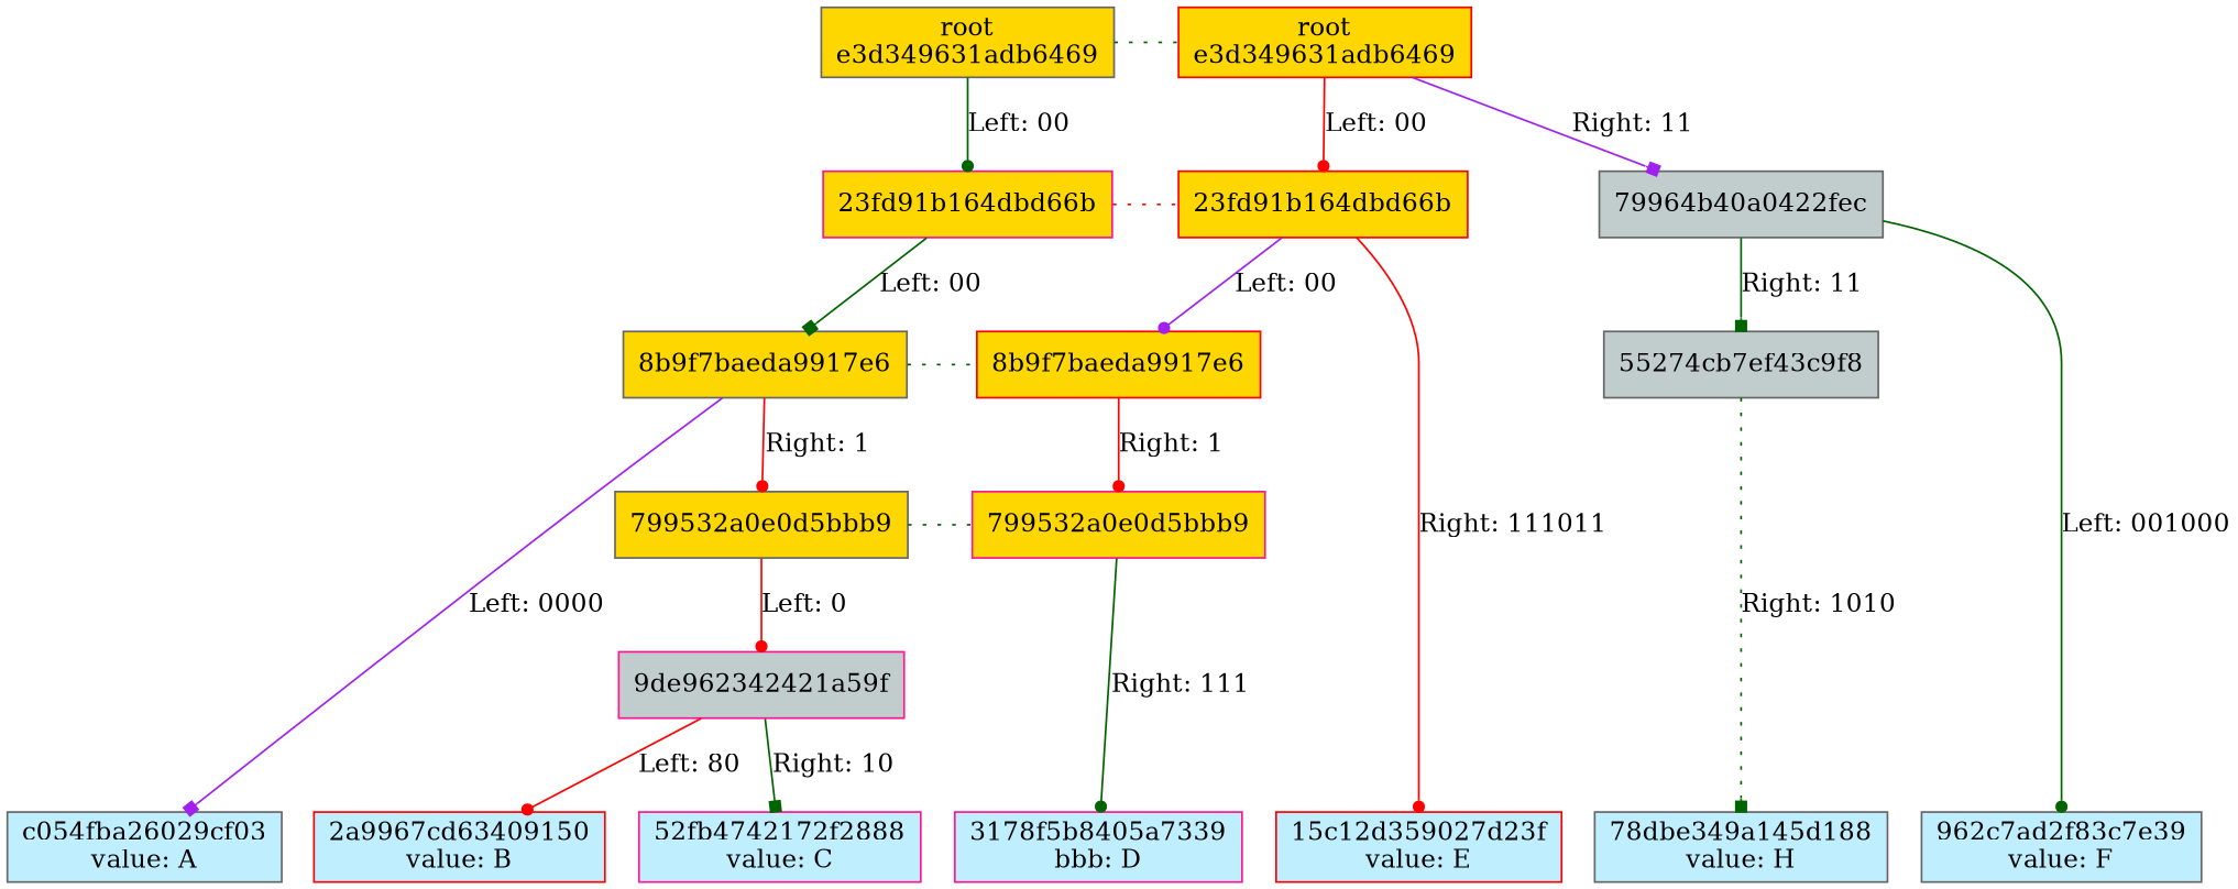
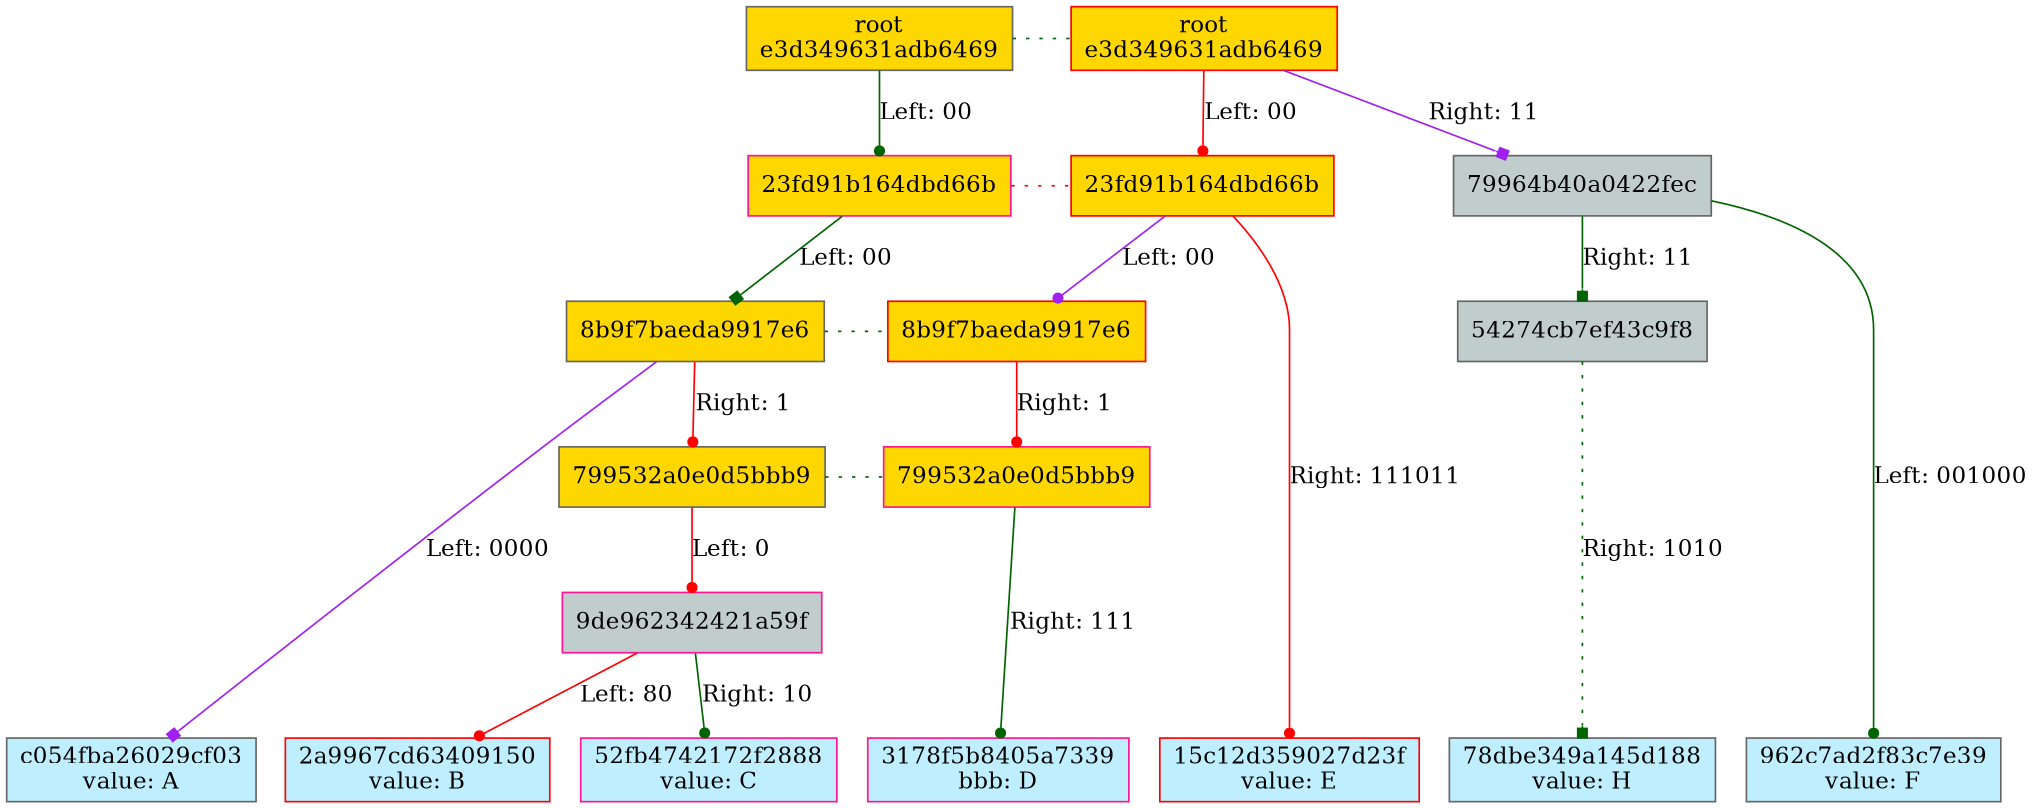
  digraph {
    node [color=gray40 fillcolor=gold1 ordering=out shape=box style=filled]
    edge [arrowhead=dot arrowsize=0.7 color=darkgreen nojustify=true]
    n1 [color=red label="root\ne3d349631adb6469"]
    n2 [color=red label="23fd91b164dbd66b"]
    n3 [fillcolor=azure3 label="79964b40a0422fec"]
    n4 [color=red label="8b9f7baeda9917e6"]
-   n5 [fillcolor=azure3 label="55274cb7ef43c9f8"]
+   n5 [fillcolor=azure3 label="54274cb7ef43c9f8"]
    n6 [fillcolor=lightblue1 label="c054fba26029cf03\nvalue: A"]
    n7 [color=red fillcolor=lightblue1 label="2a9967cd63409150\nvalue: B"]
    n8 [color=deeppink fillcolor=lightblue1 label="52fb4742172f2888\nvalue: C"]
    n9 [color=deeppink fillcolor=lightblue1 label="3178f5b8405a7339\nbbb: D"]
    n10 [color=red fillcolor=lightblue1 label="15c12d359027d23f\nvalue: E"]
    n11 [fillcolor=lightblue1 label="962c7ad2f83c7e39\nvalue: F"]
    n12 [fillcolor=lightblue1 label="78dbe349a145d188\nvalue: H"]
    n13 [color=deeppink label="799532a0e0d5bbb9"]
    n14 [color=deeppink fillcolor=azure3 label="9de962342421a59f"]
    n15 [label="799532a0e0d5bbb9"]
    n16 [label="8b9f7baeda9917e6"]
    n17 [color=deeppink label="23fd91b164dbd66b"]
    n18 [label="root\ne3d349631adb6469"]
    subgraph sub_1 {
      rank=same
      n1
    }
    subgraph sub_2 {
      rank=same
      n2
      n3
    }
    subgraph sub_3 {
      rank=same
      n4
      n5
    }
    subgraph sub_4 {
      rank=same
      n6
      n7
      n8
      n9
      n10
      n11
      n12
    }
    subgraph sub_5 {
      rank=same
      n13
    }
    subgraph sub_6 {
      rank=same
      n14
    }
    subgraph sub_7 {
      rank=same
      n13
      n15
    }
    subgraph sub_8 {
      rank=same
      n4
      n16
    }
    subgraph sub_9 {
      rank=same
      n2
      n17
    }
    subgraph sub_10 {
      rank=same
      n1
      n18
    }
    n1 -> n2 [color=red label="Left: 00\l"]
    n1 -> n3 [arrowhead=box color=purple label="Right: 11\l"]
    n2 -> n4 [color=purple label="Left: 00\l"]
    n2 -> n10 [color=red label="Right: 111011"]
    n3 -> n5 [arrowhead=box label="Right: 11\l"]
    n3 -> n11 [label="Left: 001000"]
    n4 -> n13 [color=red label="Right: 1\l"]
    n5 -> n12 [arrowhead=box label="Right: 1010" style=dotted]
    n13 -> n9 [label="Right: 111"]
    n14 -> n7 [color=red label="Left: 80"]
-   n14 -> n8 [arrowhead=box label="Right: 10"]
+   n14 -> n8 [label="Right: 10"]
    n15 -> n13 [arrowhead=none arrowtail=none dir=both style=dotted arrowsize="" nojustify=""]
    n15 -> n14 [color=red label="Left: 0\l"]
    n16 -> n4 [arrowhead=none arrowtail=none dir=both style=dotted arrowsize="" nojustify=""]
    n16 -> n6 [arrowhead=box color=purple label="Left: 0000"]
    n16 -> n15 [color=red label="Right: 1\l"]
    n17 -> n2 [arrowhead=none arrowtail=none color=red dir=both style=dotted arrowsize="" nojustify=""]
    n17 -> n16 [arrowhead=box label="Left: 00\l"]
    n18 -> n1 [arrowhead=none arrowtail=none dir=both style=dotted arrowsize="" nojustify=""]
    n18 -> n17 [label="Left: 00\l"]
  }
